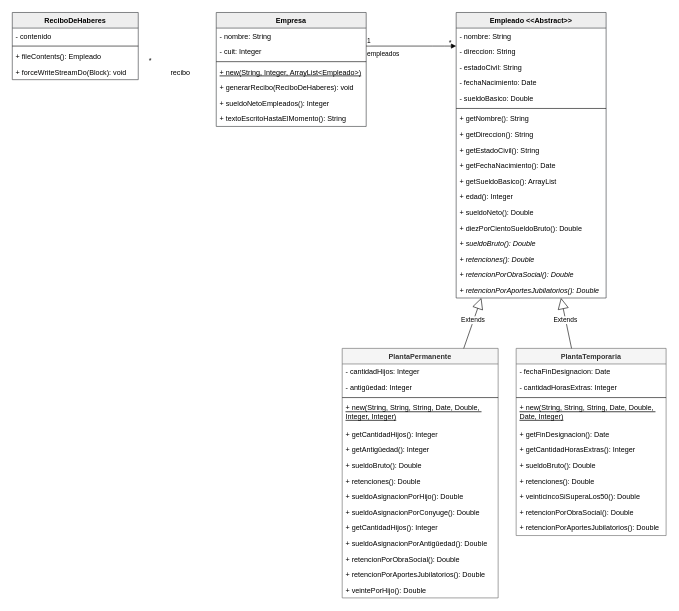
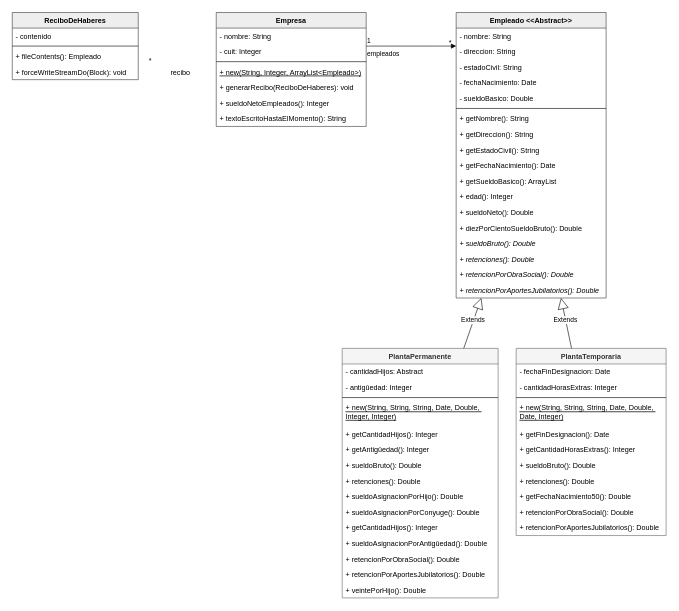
  <mxCell id="0" />
  <mxCell id="1" parent="0" />
  <mxCell id="2" value="Empresa" style="swimlane;fontStyle=1;align=center;verticalAlign=top;childLayout=stackLayout;horizontal=1;startSize=26;horizontalStack=0;resizeParent=1;resizeParentMax=0;resizeLast=0;collapsible=1;marginBottom=0;fillColor=#eeeeee;strokeColor=#36393d;" parent="1" vertex="1"><mxGeometry x="360" y="20" width="250" height="190" as="geometry" /></mxCell>
  <mxCell id="3" value="- nombre: String" style="text;strokeColor=none;fillColor=none;align=left;verticalAlign=top;spacingLeft=4;spacingRight=4;overflow=hidden;rotatable=0;points=[[0,0.5],[1,0.5]];portConstraint=eastwest;" parent="2" vertex="1"><mxGeometry y="26" width="250" height="26" as="geometry" /></mxCell>
  <mxCell id="4" value="- cuit: Integer" style="text;strokeColor=none;fillColor=none;align=left;verticalAlign=top;spacingLeft=4;spacingRight=4;overflow=hidden;rotatable=0;points=[[0,0.5],[1,0.5]];portConstraint=eastwest;" parent="2" vertex="1"><mxGeometry y="52" width="250" height="26" as="geometry" /></mxCell>
  <mxCell id="5" value="" style="line;strokeWidth=1;fillColor=none;align=left;verticalAlign=middle;spacingTop=-1;spacingLeft=3;spacingRight=3;rotatable=0;labelPosition=right;points=[];portConstraint=eastwest;" parent="2" vertex="1"><mxGeometry y="78" width="250" height="8" as="geometry" /></mxCell>
  <mxCell id="6" value="+ new(String, Integer, ArrayList&lt;Empleado&gt;)" style="text;strokeColor=none;fillColor=none;align=left;verticalAlign=top;spacingLeft=4;spacingRight=4;overflow=hidden;rotatable=0;points=[[0,0.5],[1,0.5]];portConstraint=eastwest;fontStyle=4" parent="2" vertex="1"><mxGeometry y="86" width="250" height="26" as="geometry" /></mxCell>
  <mxCell id="7" value="+ generarRecibo(ReciboDeHaberes): void" style="text;strokeColor=none;fillColor=none;align=left;verticalAlign=top;spacingLeft=4;spacingRight=4;overflow=hidden;rotatable=0;points=[[0,0.5],[1,0.5]];portConstraint=eastwest;" parent="2" vertex="1"><mxGeometry y="112" width="250" height="26" as="geometry" /></mxCell>
  <mxCell id="8" value="+ sueldoNetoEmpleados(): Integer" style="text;strokeColor=none;fillColor=none;align=left;verticalAlign=top;spacingLeft=4;spacingRight=4;overflow=hidden;rotatable=0;points=[[0,0.5],[1,0.5]];portConstraint=eastwest;" parent="2" vertex="1"><mxGeometry y="138" width="250" height="26" as="geometry" /></mxCell>
  <mxCell id="9" value="+ textoEscritoHastaElMomento(): String" style="text;strokeColor=none;fillColor=none;align=left;verticalAlign=top;spacingLeft=4;spacingRight=4;overflow=hidden;rotatable=0;points=[[0,0.5],[1,0.5]];portConstraint=eastwest;" parent="2" vertex="1"><mxGeometry y="164" width="250" height="26" as="geometry" /></mxCell>
  <mxCell id="10" value="Empleado &lt;&lt;Abstract&gt;&gt;" style="swimlane;fontStyle=1;align=center;verticalAlign=top;childLayout=stackLayout;horizontal=1;startSize=26;horizontalStack=0;resizeParent=1;resizeParentMax=0;resizeLast=0;collapsible=1;marginBottom=0;fillColor=#eeeeee;strokeColor=#36393d;" parent="1" vertex="1"><mxGeometry x="760" y="20" width="250" height="476" as="geometry" /></mxCell>
  <mxCell id="11" value="- nombre: String" style="text;strokeColor=none;fillColor=none;align=left;verticalAlign=top;spacingLeft=4;spacingRight=4;overflow=hidden;rotatable=0;points=[[0,0.5],[1,0.5]];portConstraint=eastwest;" parent="10" vertex="1"><mxGeometry y="26" width="250" height="26" as="geometry" /></mxCell>
  <mxCell id="12" value="- direccion: String" style="text;strokeColor=none;fillColor=none;align=left;verticalAlign=top;spacingLeft=4;spacingRight=4;overflow=hidden;rotatable=0;points=[[0,0.5],[1,0.5]];portConstraint=eastwest;" parent="10" vertex="1"><mxGeometry y="52" width="250" height="26" as="geometry" /></mxCell>
  <mxCell id="13" value="- estadoCivil: String" style="text;strokeColor=none;fillColor=none;align=left;verticalAlign=top;spacingLeft=4;spacingRight=4;overflow=hidden;rotatable=0;points=[[0,0.5],[1,0.5]];portConstraint=eastwest;" parent="10" vertex="1"><mxGeometry y="78" width="250" height="26" as="geometry" /></mxCell>
  <mxCell id="14" value="- fechaNacimiento: Date" style="text;strokeColor=none;fillColor=none;align=left;verticalAlign=top;spacingLeft=4;spacingRight=4;overflow=hidden;rotatable=0;points=[[0,0.5],[1,0.5]];portConstraint=eastwest;" parent="10" vertex="1"><mxGeometry y="104" width="250" height="26" as="geometry" /></mxCell>
  <mxCell id="15" value="- sueldoBasico: Double" style="text;strokeColor=none;fillColor=none;align=left;verticalAlign=top;spacingLeft=4;spacingRight=4;overflow=hidden;rotatable=0;points=[[0,0.5],[1,0.5]];portConstraint=eastwest;" parent="10" vertex="1"><mxGeometry y="130" width="250" height="26" as="geometry" /></mxCell>
  <mxCell id="16" value="" style="line;strokeWidth=1;fillColor=none;align=left;verticalAlign=middle;spacingTop=-1;spacingLeft=3;spacingRight=3;rotatable=0;labelPosition=right;points=[];portConstraint=eastwest;" parent="10" vertex="1"><mxGeometry y="156" width="250" height="8" as="geometry" /></mxCell>
  <mxCell id="17" value="+ getNombre(): String" style="text;strokeColor=none;fillColor=none;align=left;verticalAlign=top;spacingLeft=4;spacingRight=4;overflow=hidden;rotatable=0;points=[[0,0.5],[1,0.5]];portConstraint=eastwest;" parent="10" vertex="1"><mxGeometry y="164" width="250" height="26" as="geometry" /></mxCell>
  <mxCell id="18" value="+ getDireccion(): String" style="text;strokeColor=none;fillColor=none;align=left;verticalAlign=top;spacingLeft=4;spacingRight=4;overflow=hidden;rotatable=0;points=[[0,0.5],[1,0.5]];portConstraint=eastwest;" parent="10" vertex="1"><mxGeometry y="190" width="250" height="26" as="geometry" /></mxCell>
  <mxCell id="19" value="+ getEstadoCivil(): String" style="text;strokeColor=none;fillColor=none;align=left;verticalAlign=top;spacingLeft=4;spacingRight=4;overflow=hidden;rotatable=0;points=[[0,0.5],[1,0.5]];portConstraint=eastwest;" parent="10" vertex="1"><mxGeometry y="216" width="250" height="26" as="geometry" /></mxCell>
  <mxCell id="20" value="+ getFechaNacimiento(): Date" style="text;strokeColor=none;fillColor=none;align=left;verticalAlign=top;spacingLeft=4;spacingRight=4;overflow=hidden;rotatable=0;points=[[0,0.5],[1,0.5]];portConstraint=eastwest;" parent="10" vertex="1"><mxGeometry y="242" width="250" height="26" as="geometry" /></mxCell>
  <mxCell id="21" value="+ getSueldoBasico(): ArrayList" style="text;strokeColor=none;fillColor=none;align=left;verticalAlign=top;spacingLeft=4;spacingRight=4;overflow=hidden;rotatable=0;points=[[0,0.5],[1,0.5]];portConstraint=eastwest;" parent="10" vertex="1"><mxGeometry y="268" width="250" height="26" as="geometry" /></mxCell>
  <mxCell id="22" value="+ edad(): Integer" style="text;strokeColor=none;fillColor=none;align=left;verticalAlign=top;spacingLeft=4;spacingRight=4;overflow=hidden;rotatable=0;points=[[0,0.5],[1,0.5]];portConstraint=eastwest;" parent="10" vertex="1"><mxGeometry y="294" width="250" height="26" as="geometry" /></mxCell>
  <mxCell id="23" value="+ sueldoNeto(): Double" style="text;strokeColor=none;fillColor=none;align=left;verticalAlign=top;spacingLeft=4;spacingRight=4;overflow=hidden;rotatable=0;points=[[0,0.5],[1,0.5]];portConstraint=eastwest;" parent="10" vertex="1"><mxGeometry y="320" width="250" height="26" as="geometry" /></mxCell>
  <mxCell id="24" value="+ diezPorCientoSueldoBruto(): Double" style="text;strokeColor=none;fillColor=none;align=left;verticalAlign=top;spacingLeft=4;spacingRight=4;overflow=hidden;rotatable=0;points=[[0,0.5],[1,0.5]];portConstraint=eastwest;" vertex="1" parent="10"><mxGeometry y="346" width="250" height="26" as="geometry" /></mxCell>
  <mxCell id="25" value="+ sueldoBruto(): Double" style="text;strokeColor=none;fillColor=none;align=left;verticalAlign=top;spacingLeft=4;spacingRight=4;overflow=hidden;rotatable=0;points=[[0,0.5],[1,0.5]];portConstraint=eastwest;fontStyle=2" parent="10" vertex="1"><mxGeometry y="372" width="250" height="26" as="geometry" /></mxCell>
  <mxCell id="26" value="+ retenciones(): Double" style="text;strokeColor=none;fillColor=none;align=left;verticalAlign=top;spacingLeft=4;spacingRight=4;overflow=hidden;rotatable=0;points=[[0,0.5],[1,0.5]];portConstraint=eastwest;fontStyle=2" parent="10" vertex="1"><mxGeometry y="398" width="250" height="26" as="geometry" /></mxCell>
  <mxCell id="27" value="+ retencionPorObraSocial(): Double" style="text;strokeColor=none;fillColor=none;align=left;verticalAlign=top;spacingLeft=4;spacingRight=4;overflow=hidden;rotatable=0;points=[[0,0.5],[1,0.5]];portConstraint=eastwest;fontStyle=2" parent="10" vertex="1"><mxGeometry y="424" width="250" height="26" as="geometry" /></mxCell>
  <mxCell id="28" value="+ retencionPorAportesJubilatorios(): Double" style="text;strokeColor=none;fillColor=none;align=left;verticalAlign=top;spacingLeft=4;spacingRight=4;overflow=hidden;rotatable=0;points=[[0,0.5],[1,0.5]];portConstraint=eastwest;fontStyle=2" parent="10" vertex="1"><mxGeometry y="450" width="250" height="26" as="geometry" /></mxCell>
  <mxCell id="29" value="PlantaPermanente" style="swimlane;fontStyle=1;align=center;verticalAlign=top;childLayout=stackLayout;horizontal=1;startSize=26;horizontalStack=0;resizeParent=1;resizeParentMax=0;resizeLast=0;collapsible=1;marginBottom=0;fillColor=#f5f5f5;strokeColor=#666666;fontColor=#333333;" parent="1" vertex="1"><mxGeometry x="570" y="580" width="260" height="416" as="geometry" /></mxCell>
- <mxCell id="30" value="- cantidadHijos: Integer" style="text;strokeColor=none;fillColor=none;align=left;verticalAlign=top;spacingLeft=4;spacingRight=4;overflow=hidden;rotatable=0;points=[[0,0.5],[1,0.5]];portConstraint=eastwest;" parent="29" vertex="1"><mxGeometry y="26" width="260" height="26" as="geometry" /></mxCell>
+ <mxCell id="30" value="- cantidadHijos: Abstract" style="text;strokeColor=none;fillColor=none;align=left;verticalAlign=top;spacingLeft=4;spacingRight=4;overflow=hidden;rotatable=0;points=[[0,0.5],[1,0.5]];portConstraint=eastwest;" parent="29" vertex="1"><mxGeometry y="26" width="260" height="26" as="geometry" /></mxCell>
  <mxCell id="31" value="- antigûedad: Integer" style="text;strokeColor=none;fillColor=none;align=left;verticalAlign=top;spacingLeft=4;spacingRight=4;overflow=hidden;rotatable=0;points=[[0,0.5],[1,0.5]];portConstraint=eastwest;" parent="29" vertex="1"><mxGeometry y="52" width="260" height="26" as="geometry" /></mxCell>
  <mxCell id="32" value="" style="line;strokeWidth=1;fillColor=none;align=left;verticalAlign=middle;spacingTop=-1;spacingLeft=3;spacingRight=3;rotatable=0;labelPosition=right;points=[];portConstraint=eastwest;" parent="29" vertex="1"><mxGeometry y="78" width="260" height="8" as="geometry" /></mxCell>
  <mxCell id="33" value="+ new(String, String, String, Date, Double, &#10;Integer, Integer)" style="text;strokeColor=none;fillColor=none;align=left;verticalAlign=top;spacingLeft=4;spacingRight=4;overflow=hidden;rotatable=0;points=[[0,0.5],[1,0.5]];portConstraint=eastwest;fontStyle=4" vertex="1" parent="29"><mxGeometry y="86" width="260" height="44" as="geometry" /></mxCell>
  <mxCell id="34" value="+ getCantidadHijos(): Integer" style="text;strokeColor=none;fillColor=none;align=left;verticalAlign=top;spacingLeft=4;spacingRight=4;overflow=hidden;rotatable=0;points=[[0,0.5],[1,0.5]];portConstraint=eastwest;fontStyle=0" vertex="1" parent="29"><mxGeometry y="130" width="260" height="26" as="geometry" /></mxCell>
  <mxCell id="35" value="+ getAntigûedad(): Integer" style="text;strokeColor=none;fillColor=none;align=left;verticalAlign=top;spacingLeft=4;spacingRight=4;overflow=hidden;rotatable=0;points=[[0,0.5],[1,0.5]];portConstraint=eastwest;" parent="29" vertex="1"><mxGeometry y="156" width="260" height="26" as="geometry" /></mxCell>
  <mxCell id="36" value="+ sueldoBruto(): Double" style="text;strokeColor=none;fillColor=none;align=left;verticalAlign=top;spacingLeft=4;spacingRight=4;overflow=hidden;rotatable=0;points=[[0,0.5],[1,0.5]];portConstraint=eastwest;fontStyle=0" parent="29" vertex="1"><mxGeometry y="182" width="260" height="26" as="geometry" /></mxCell>
  <mxCell id="37" value="+ retenciones(): Double" style="text;strokeColor=none;fillColor=none;align=left;verticalAlign=top;spacingLeft=4;spacingRight=4;overflow=hidden;rotatable=0;points=[[0,0.5],[1,0.5]];portConstraint=eastwest;fontStyle=0" parent="29" vertex="1"><mxGeometry y="208" width="260" height="26" as="geometry" /></mxCell>
  <mxCell id="38" value="+ sueldoAsignacionPorHijo(): Double" style="text;strokeColor=none;fillColor=none;align=left;verticalAlign=top;spacingLeft=4;spacingRight=4;overflow=hidden;rotatable=0;points=[[0,0.5],[1,0.5]];portConstraint=eastwest;" parent="29" vertex="1"><mxGeometry y="234" width="260" height="26" as="geometry" /></mxCell>
  <mxCell id="39" value="+ sueldoAsignacionPorConyuge(): Double" style="text;strokeColor=none;fillColor=none;align=left;verticalAlign=top;spacingLeft=4;spacingRight=4;overflow=hidden;rotatable=0;points=[[0,0.5],[1,0.5]];portConstraint=eastwest;" parent="29" vertex="1"><mxGeometry y="260" width="260" height="26" as="geometry" /></mxCell>
  <mxCell id="40" value="+ getCantidadHijos(): Integer" style="text;strokeColor=none;fillColor=none;align=left;verticalAlign=top;spacingLeft=4;spacingRight=4;overflow=hidden;rotatable=0;points=[[0,0.5],[1,0.5]];portConstraint=eastwest;fontStyle=0" vertex="1" parent="29"><mxGeometry y="286" width="260" height="26" as="geometry" /></mxCell>
  <mxCell id="41" value="+ sueldoAsignacionPorAntigûedad(): Double" style="text;strokeColor=none;fillColor=none;align=left;verticalAlign=top;spacingLeft=4;spacingRight=4;overflow=hidden;rotatable=0;points=[[0,0.5],[1,0.5]];portConstraint=eastwest;" parent="29" vertex="1"><mxGeometry y="312" width="260" height="26" as="geometry" /></mxCell>
  <mxCell id="42" value="+ retencionPorObraSocial(): Double" style="text;strokeColor=none;fillColor=none;align=left;verticalAlign=top;spacingLeft=4;spacingRight=4;overflow=hidden;rotatable=0;points=[[0,0.5],[1,0.5]];portConstraint=eastwest;" parent="29" vertex="1"><mxGeometry y="338" width="260" height="26" as="geometry" /></mxCell>
  <mxCell id="43" value="+ retencionPorAportesJubilatorios(): Double" style="text;strokeColor=none;fillColor=none;align=left;verticalAlign=top;spacingLeft=4;spacingRight=4;overflow=hidden;rotatable=0;points=[[0,0.5],[1,0.5]];portConstraint=eastwest;" parent="29" vertex="1"><mxGeometry y="364" width="260" height="26" as="geometry" /></mxCell>
  <mxCell id="44" value="+ veintePorHijo(): Double" style="text;strokeColor=none;fillColor=none;align=left;verticalAlign=top;spacingLeft=4;spacingRight=4;overflow=hidden;rotatable=0;points=[[0,0.5],[1,0.5]];portConstraint=eastwest;" vertex="1" parent="29"><mxGeometry y="390" width="260" height="26" as="geometry" /></mxCell>
  <mxCell id="45" value="PlantaTemporaria" style="swimlane;fontStyle=1;align=center;verticalAlign=top;childLayout=stackLayout;horizontal=1;startSize=26;horizontalStack=0;resizeParent=1;resizeParentMax=0;resizeLast=0;collapsible=1;marginBottom=0;fillColor=#f5f5f5;strokeColor=#666666;fontColor=#333333;" parent="1" vertex="1"><mxGeometry x="860" y="580" width="250" height="312" as="geometry" /></mxCell>
  <mxCell id="46" value="- fechaFinDesignacion: Date" style="text;strokeColor=none;fillColor=none;align=left;verticalAlign=top;spacingLeft=4;spacingRight=4;overflow=hidden;rotatable=0;points=[[0,0.5],[1,0.5]];portConstraint=eastwest;" parent="45" vertex="1"><mxGeometry y="26" width="250" height="26" as="geometry" /></mxCell>
  <mxCell id="47" value="- cantidadHorasExtras: Integer" style="text;strokeColor=none;fillColor=none;align=left;verticalAlign=top;spacingLeft=4;spacingRight=4;overflow=hidden;rotatable=0;points=[[0,0.5],[1,0.5]];portConstraint=eastwest;" parent="45" vertex="1"><mxGeometry y="52" width="250" height="26" as="geometry" /></mxCell>
  <mxCell id="48" value="" style="line;strokeWidth=1;fillColor=none;align=left;verticalAlign=middle;spacingTop=-1;spacingLeft=3;spacingRight=3;rotatable=0;labelPosition=right;points=[];portConstraint=eastwest;" parent="45" vertex="1"><mxGeometry y="78" width="250" height="8" as="geometry" /></mxCell>
  <mxCell id="49" value="+ new(String, String, String, Date, Double, &#10;Date, Integer)" style="text;strokeColor=none;fillColor=none;align=left;verticalAlign=top;spacingLeft=4;spacingRight=4;overflow=hidden;rotatable=0;points=[[0,0.5],[1,0.5]];portConstraint=eastwest;fontStyle=4" vertex="1" parent="45"><mxGeometry y="86" width="250" height="44" as="geometry" /></mxCell>
  <mxCell id="50" value="+ getFinDesignacion(): Date" style="text;strokeColor=none;fillColor=none;align=left;verticalAlign=top;spacingLeft=4;spacingRight=4;overflow=hidden;rotatable=0;points=[[0,0.5],[1,0.5]];portConstraint=eastwest;fontStyle=0" parent="45" vertex="1"><mxGeometry y="130" width="250" height="26" as="geometry" /></mxCell>
  <mxCell id="51" value="+ getCantidadHorasExtras(): Integer" style="text;strokeColor=none;fillColor=none;align=left;verticalAlign=top;spacingLeft=4;spacingRight=4;overflow=hidden;rotatable=0;points=[[0,0.5],[1,0.5]];portConstraint=eastwest;fontStyle=0" parent="45" vertex="1"><mxGeometry y="156" width="250" height="26" as="geometry" /></mxCell>
  <mxCell id="52" value="+ sueldoBruto(): Double" style="text;strokeColor=none;fillColor=none;align=left;verticalAlign=top;spacingLeft=4;spacingRight=4;overflow=hidden;rotatable=0;points=[[0,0.5],[1,0.5]];portConstraint=eastwest;fontStyle=0" parent="45" vertex="1"><mxGeometry y="182" width="250" height="26" as="geometry" /></mxCell>
  <mxCell id="53" value="+ retenciones(): Double" style="text;strokeColor=none;fillColor=none;align=left;verticalAlign=top;spacingLeft=4;spacingRight=4;overflow=hidden;rotatable=0;points=[[0,0.5],[1,0.5]];portConstraint=eastwest;fontStyle=0" parent="45" vertex="1"><mxGeometry y="208" width="250" height="26" as="geometry" /></mxCell>
- <mxCell id="54" value="+ veinticincoSiSuperaLos50(): Double" style="text;strokeColor=none;fillColor=none;align=left;verticalAlign=top;spacingLeft=4;spacingRight=4;overflow=hidden;rotatable=0;points=[[0,0.5],[1,0.5]];portConstraint=eastwest;" parent="45" vertex="1"><mxGeometry y="234" width="250" height="26" as="geometry" /></mxCell>
+ <mxCell id="54" value="+ getFechaNacimiento50(): Double" style="text;strokeColor=none;fillColor=none;align=left;verticalAlign=top;spacingLeft=4;spacingRight=4;overflow=hidden;rotatable=0;points=[[0,0.5],[1,0.5]];portConstraint=eastwest;" parent="45" vertex="1"><mxGeometry y="234" width="250" height="26" as="geometry" /></mxCell>
  <mxCell id="55" value="+ retencionPorObraSocial(): Double" style="text;strokeColor=none;fillColor=none;align=left;verticalAlign=top;spacingLeft=4;spacingRight=4;overflow=hidden;rotatable=0;points=[[0,0.5],[1,0.5]];portConstraint=eastwest;" parent="45" vertex="1"><mxGeometry y="260" width="250" height="26" as="geometry" /></mxCell>
  <mxCell id="56" value="+ retencionPorAportesJubilatorios(): Double" style="text;strokeColor=none;fillColor=none;align=left;verticalAlign=top;spacingLeft=4;spacingRight=4;overflow=hidden;rotatable=0;points=[[0,0.5],[1,0.5]];portConstraint=eastwest;" parent="45" vertex="1"><mxGeometry y="286" width="250" height="26" as="geometry" /></mxCell>
  <mxCell id="57" value="Extends" style="endArrow=block;endSize=16;endFill=0;html=1;" parent="1" source="29" target="10" edge="1"><mxGeometry x="0.112" y="1" width="160" relative="1" as="geometry"><mxPoint x="840" y="320" as="sourcePoint" /><mxPoint x="810" y="250" as="targetPoint" /><Array as="points" /><mxPoint as="offset" /></mxGeometry></mxCell>
  <mxCell id="58" value="Extends" style="endArrow=block;endSize=16;endFill=0;html=1;" parent="1" source="45" target="10" edge="1"><mxGeometry x="0.112" y="1" width="160" relative="1" as="geometry"><mxPoint x="820.08" y="311.932" as="sourcePoint" /><mxPoint x="849.548" y="220" as="targetPoint" /><Array as="points" /><mxPoint as="offset" /></mxGeometry></mxCell>
  <mxCell id="59" value="empleados" style="endArrow=block;endFill=1;html=1;edgeStyle=orthogonalEdgeStyle;align=left;verticalAlign=top;" parent="1" source="2" target="10" edge="1"><mxGeometry x="-1" relative="1" as="geometry"><mxPoint x="650" y="190" as="sourcePoint" /><mxPoint x="810" y="190" as="targetPoint" /><Array as="points"><mxPoint x="730" y="76" /><mxPoint x="730" y="76" /></Array></mxGeometry></mxCell>
  <mxCell id="60" value="1" style="edgeLabel;resizable=0;html=1;align=left;verticalAlign=bottom;" parent="59" connectable="0" vertex="1"><mxGeometry x="-1" relative="1" as="geometry" /></mxCell>
  <mxCell id="61" value="*" style="text;html=1;align=center;verticalAlign=middle;resizable=0;points=[];autosize=1;" parent="1" vertex="1"><mxGeometry x="740" y="60" width="20" height="20" as="geometry" /></mxCell>
  <mxCell id="62" value="ReciboDeHaberes" style="swimlane;fontStyle=1;align=center;verticalAlign=top;childLayout=stackLayout;horizontal=1;startSize=26;horizontalStack=0;resizeParent=1;resizeParentMax=0;resizeLast=0;collapsible=1;marginBottom=0;fillColor=#eeeeee;strokeColor=#36393d;" parent="1" vertex="1"><mxGeometry x="20" y="20" width="210" height="112" as="geometry" /></mxCell>
  <mxCell id="63" value="- contenido" style="text;strokeColor=none;fillColor=none;align=left;verticalAlign=top;spacingLeft=4;spacingRight=4;overflow=hidden;rotatable=0;points=[[0,0.5],[1,0.5]];portConstraint=eastwest;" parent="62" vertex="1"><mxGeometry y="26" width="210" height="26" as="geometry" /></mxCell>
  <mxCell id="64" value="" style="line;strokeWidth=1;fillColor=none;align=left;verticalAlign=middle;spacingTop=-1;spacingLeft=3;spacingRight=3;rotatable=0;labelPosition=right;points=[];portConstraint=eastwest;" parent="62" vertex="1"><mxGeometry y="52" width="210" height="8" as="geometry" /></mxCell>
  <mxCell id="65" value="+ fileContents(): Empleado" style="text;strokeColor=none;fillColor=none;align=left;verticalAlign=top;spacingLeft=4;spacingRight=4;overflow=hidden;rotatable=0;points=[[0,0.5],[1,0.5]];portConstraint=eastwest;" parent="62" vertex="1"><mxGeometry y="60" width="210" height="26" as="geometry" /></mxCell>
  <mxCell id="66" value="+ forceWriteStreamDo(Block): void" style="text;strokeColor=none;fillColor=none;align=left;verticalAlign=top;spacingLeft=4;spacingRight=4;overflow=hidden;rotatable=0;points=[[0,0.5],[1,0.5]];portConstraint=eastwest;" parent="62" vertex="1"><mxGeometry y="86" width="210" height="26" as="geometry" /></mxCell>
  <mxCell id="67" value="recibo" style="text;html=1;align=center;verticalAlign=middle;resizable=0;points=[];autosize=1;" parent="1" vertex="1"><mxGeometry x="275" y="110" width="50" height="20" as="geometry" /></mxCell>
  <mxCell id="68" value="*" style="text;html=1;align=center;verticalAlign=middle;resizable=0;points=[];autosize=1;" parent="1" vertex="1"><mxGeometry x="240" y="90" width="20" height="20" as="geometry" /></mxCell>
